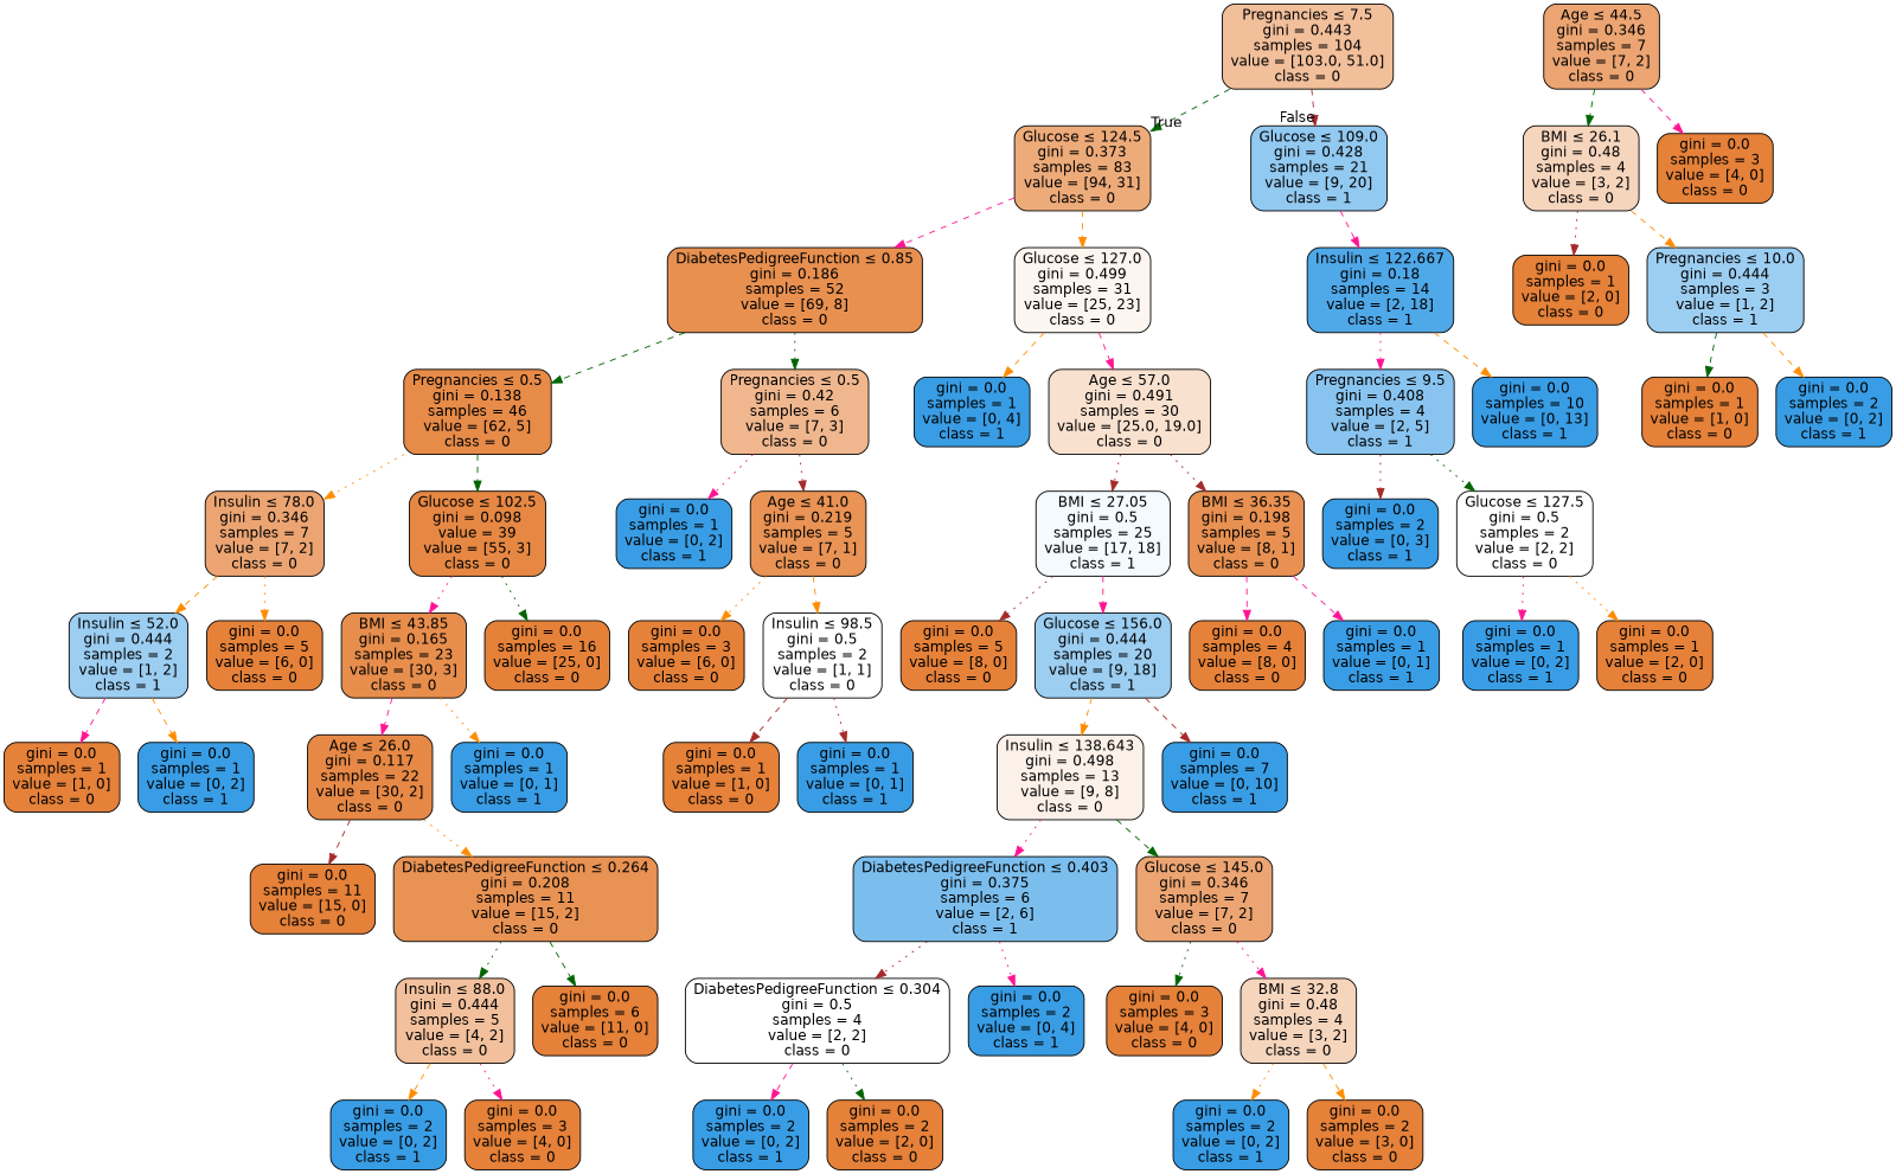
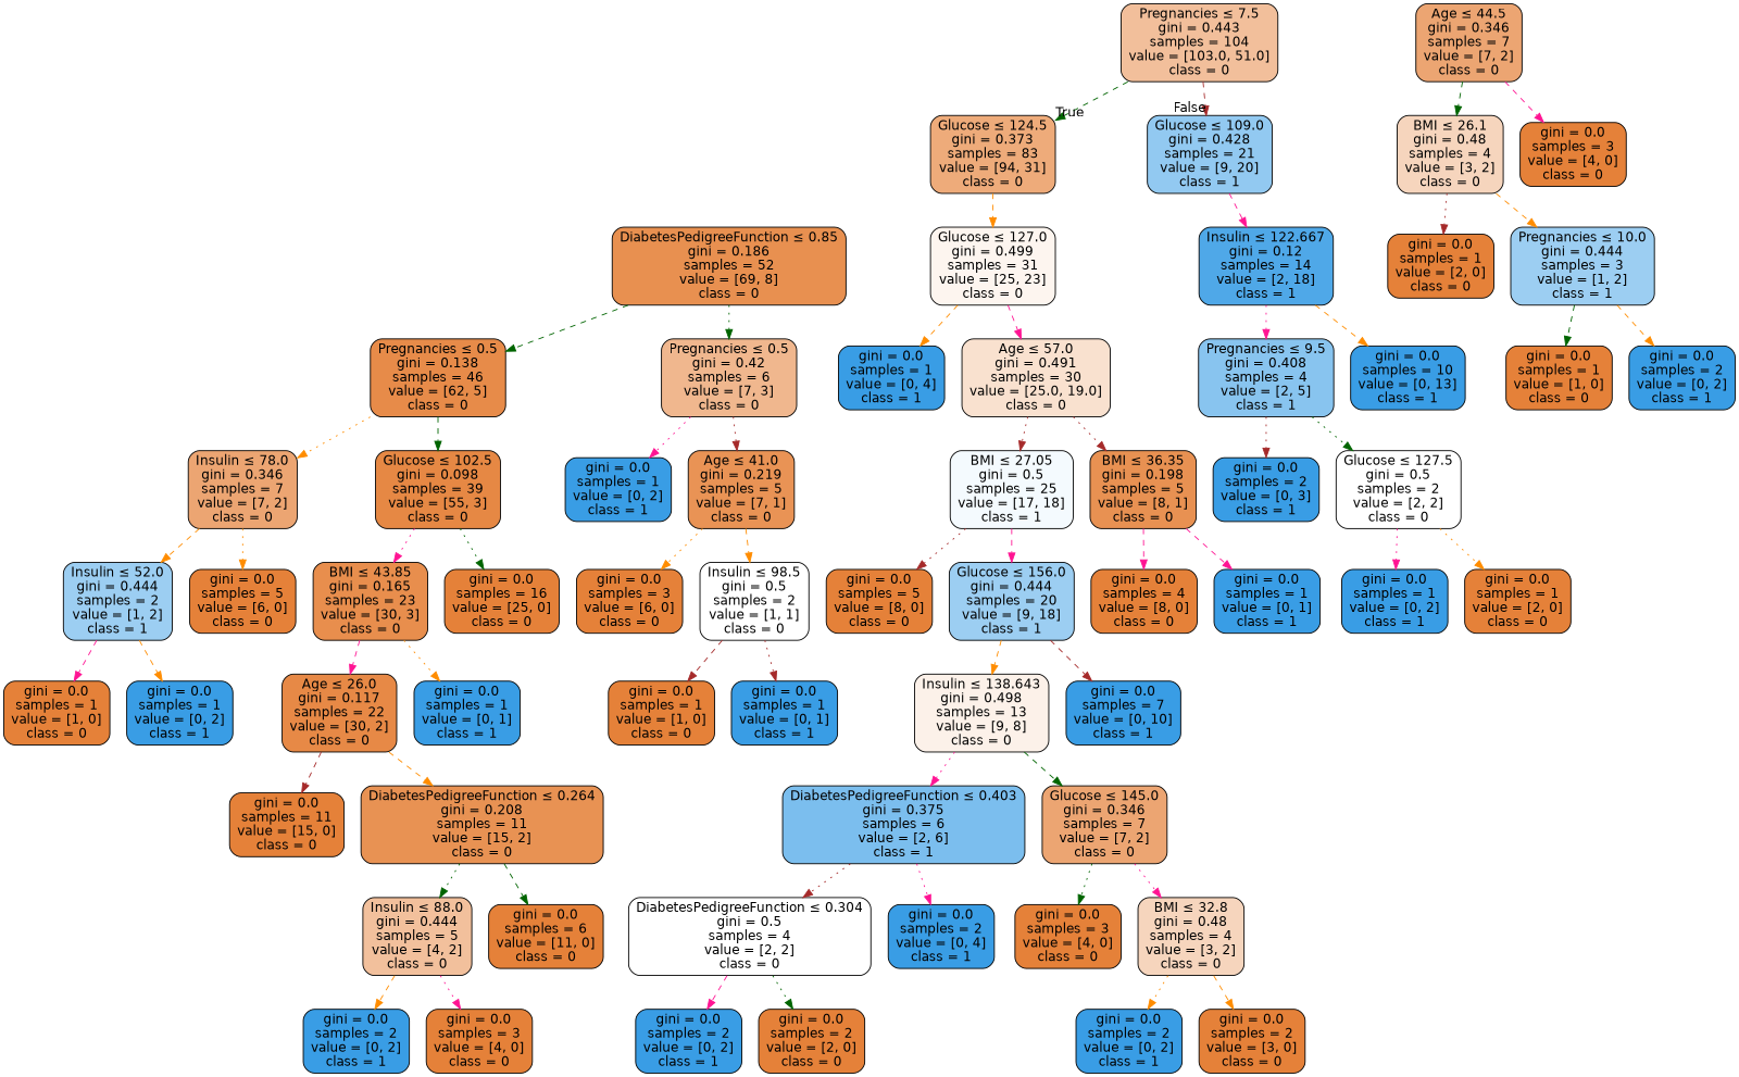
  digraph {
    node [color=black fillcolor="#e58139" fontname=helvetica shape=box style="filled, rounded"]
    edge [color=deeppink fontname=helvetica style=dashed]
    n1 [fillcolor="#f2bf9b" label=<Pregnancies &le; 7.5<br/>gini = 0.443<br/>samples = 104<br/>value = [103.0, 51.0]<br/>class = 0>]
    n2 [fillcolor="#eeab7a" label=<Glucose &le; 124.5<br/>gini = 0.373<br/>samples = 83<br/>value = [94, 31]<br/>class = 0>]
    n3 [fillcolor="#92c9f1" label=<Glucose &le; 109.0<br/>gini = 0.428<br/>samples = 21<br/>value = [9, 20]<br/>class = 1>]
    n4 [fillcolor="#e89050" label=<DiabetesPedigreeFunction &le; 0.85<br/>gini = 0.186<br/>samples = 52<br/>value = [69, 8]<br/>class = 0>]
    n5 [fillcolor="#fdf5ef" label=<Glucose &le; 127.0<br/>gini = 0.499<br/>samples = 31<br/>value = [25, 23]<br/>class = 0>]
-   n6 [fillcolor="#4fa8e8" label=<Insulin &le; 122.667<br/>gini = 0.18<br/>samples = 14<br/>value = [2, 18]<br/>class = 1>]
+   n6 [fillcolor="#4fa8e8" label=<Insulin &le; 122.667<br/>gini = 0.12<br/>samples = 14<br/>value = [2, 18]<br/>class = 1>]
    n7 [fillcolor="#e78b49" label=<Pregnancies &le; 0.5<br/>gini = 0.138<br/>samples = 46<br/>value = [62, 5]<br/>class = 0>]
    n8 [fillcolor="#f0b78e" label=<Pregnancies &le; 0.5<br/>gini = 0.42<br/>samples = 6<br/>value = [7, 3]<br/>class = 0>]
    n9 [fillcolor="#399de5" label=<gini = 0.0<br/>samples = 1<br/>value = [0, 4]<br/>class = 1>]
    n10 [fillcolor="#f9e1cf" label=<Age &le; 57.0<br/>gini = 0.491<br/>samples = 30<br/>value = [25.0, 19.0]<br/>class = 0>]
    n11 [fillcolor="#eca572" label=<Insulin &le; 78.0<br/>gini = 0.346<br/>samples = 7<br/>value = [7, 2]<br/>class = 0>]
-   n12 [fillcolor="#e68844" label=<Glucose &le; 102.5<br/>gini = 0.098<br/>value = 39<br/>value = [55, 3]<br/>class = 0>]
+   n12 [fillcolor="#e68844" label=<Glucose &le; 102.5<br/>gini = 0.098<br/>samples = 39<br/>value = [55, 3]<br/>class = 0>]
    n13 [fillcolor="#399de5" label=<gini = 0.0<br/>samples = 1<br/>value = [0, 2]<br/>class = 1>]
    n14 [fillcolor="#e99355" label=<Age &le; 41.0<br/>gini = 0.219<br/>samples = 5<br/>value = [7, 1]<br/>class = 0>]
    n15 [fillcolor="#9ccef2" label=<Insulin &le; 52.0<br/>gini = 0.444<br/>samples = 2<br/>value = [1, 2]<br/>class = 1>]
    n16 [label=<gini = 0.0<br/>samples = 5<br/>value = [6, 0]<br/>class = 0>]
    n17 [fillcolor="#e88e4d" label=<BMI &le; 43.85<br/>gini = 0.165<br/>samples = 23<br/>value = [30, 3]<br/>class = 0>]
    n18 [label=<gini = 0.0<br/>samples = 16<br/>value = [25, 0]<br/>class = 0>]
    n19 [label=<gini = 0.0<br/>samples = 1<br/>value = [1, 0]<br/>class = 0>]
    n20 [fillcolor="#399de5" label=<gini = 0.0<br/>samples = 1<br/>value = [0, 2]<br/>class = 1>]
    n21 [fillcolor="#e78946" label=<Age &le; 26.0<br/>gini = 0.117<br/>samples = 22<br/>value = [30, 2]<br/>class = 0>]
    n22 [fillcolor="#399de5" label=<gini = 0.0<br/>samples = 1<br/>value = [0, 1]<br/>class = 1>]
    n23 [label=<gini = 0.0<br/>samples = 11<br/>value = [15, 0]<br/>class = 0>]
    n24 [fillcolor="#e89253" label=<DiabetesPedigreeFunction &le; 0.264<br/>gini = 0.208<br/>samples = 11<br/>value = [15, 2]<br/>class = 0>]
    n25 [fillcolor="#f2c09c" label=<Insulin &le; 88.0<br/>gini = 0.444<br/>samples = 5<br/>value = [4, 2]<br/>class = 0>]
    n26 [label=<gini = 0.0<br/>samples = 6<br/>value = [11, 0]<br/>class = 0>]
    n27 [fillcolor="#399de5" label=<gini = 0.0<br/>samples = 2<br/>value = [0, 2]<br/>class = 1>]
    n28 [label=<gini = 0.0<br/>samples = 3<br/>value = [4, 0]<br/>class = 0>]
    n29 [label=<gini = 0.0<br/>samples = 3<br/>value = [6, 0]<br/>class = 0>]
    n30 [fillcolor="#ffffff" label=<Insulin &le; 98.5<br/>gini = 0.5<br/>samples = 2<br/>value = [1, 1]<br/>class = 0>]
    n31 [label=<gini = 0.0<br/>samples = 1<br/>value = [1, 0]<br/>class = 0>]
    n32 [fillcolor="#399de5" label=<gini = 0.0<br/>samples = 1<br/>value = [0, 1]<br/>class = 1>]
    n33 [fillcolor="#f4fafe" label=<BMI &le; 27.05<br/>gini = 0.5<br/>samples = 25<br/>value = [17, 18]<br/>class = 1>]
    n34 [fillcolor="#e89152" label=<BMI &le; 36.35<br/>gini = 0.198<br/>samples = 5<br/>value = [8, 1]<br/>class = 0>]
    n35 [label=<gini = 0.0<br/>samples = 5<br/>value = [8, 0]<br/>class = 0>]
    n36 [fillcolor="#9ccef2" label=<Glucose &le; 156.0<br/>gini = 0.444<br/>samples = 20<br/>value = [9, 18]<br/>class = 1>]
    n37 [label=<gini = 0.0<br/>samples = 4<br/>value = [8, 0]<br/>class = 0>]
    n38 [fillcolor="#399de5" label=<gini = 0.0<br/>samples = 1<br/>value = [0, 1]<br/>class = 1>]
    n39 [fillcolor="#fcf1e9" label=<Insulin &le; 138.643<br/>gini = 0.498<br/>samples = 13<br/>value = [9, 8]<br/>class = 0>]
    n40 [fillcolor="#399de5" label=<gini = 0.0<br/>samples = 7<br/>value = [0, 10]<br/>class = 1>]
    n41 [fillcolor="#7bbeee" label=<DiabetesPedigreeFunction &le; 0.403<br/>gini = 0.375<br/>samples = 6<br/>value = [2, 6]<br/>class = 1>]
    n42 [fillcolor="#eca572" label=<Glucose &le; 145.0<br/>gini = 0.346<br/>samples = 7<br/>value = [7, 2]<br/>class = 0>]
    n43 [fillcolor="#ffffff" label=<DiabetesPedigreeFunction &le; 0.304<br/>gini = 0.5<br/>samples = 4<br/>value = [2, 2]<br/>class = 0>]
    n44 [fillcolor="#399de5" label=<gini = 0.0<br/>samples = 2<br/>value = [0, 4]<br/>class = 1>]
    n45 [label=<gini = 0.0<br/>samples = 3<br/>value = [4, 0]<br/>class = 0>]
    n46 [fillcolor="#f6d5bd" label=<BMI &le; 32.8<br/>gini = 0.48<br/>samples = 4<br/>value = [3, 2]<br/>class = 0>]
    n47 [fillcolor="#399de5" label=<gini = 0.0<br/>samples = 2<br/>value = [0, 2]<br/>class = 1>]
    n48 [label=<gini = 0.0<br/>samples = 2<br/>value = [2, 0]<br/>class = 0>]
    n49 [fillcolor="#399de5" label=<gini = 0.0<br/>samples = 2<br/>value = [0, 2]<br/>class = 1>]
    n50 [label=<gini = 0.0<br/>samples = 2<br/>value = [3, 0]<br/>class = 0>]
    n51 [fillcolor="#eca572" label=<Age &le; 44.5<br/>gini = 0.346<br/>samples = 7<br/>value = [7, 2]<br/>class = 0>]
    n52 [fillcolor="#f6d5bd" label=<BMI &le; 26.1<br/>gini = 0.48<br/>samples = 4<br/>value = [3, 2]<br/>class = 0>]
    n53 [label=<gini = 0.0<br/>samples = 3<br/>value = [4, 0]<br/>class = 0>]
    n54 [fillcolor="#88c4ef" label=<Pregnancies &le; 9.5<br/>gini = 0.408<br/>samples = 4<br/>value = [2, 5]<br/>class = 1>]
    n55 [fillcolor="#399de5" label=<gini = 0.0<br/>samples = 10<br/>value = [0, 13]<br/>class = 1>]
    n56 [label=<gini = 0.0<br/>samples = 1<br/>value = [2, 0]<br/>class = 0>]
    n57 [fillcolor="#9ccef2" label=<Pregnancies &le; 10.0<br/>gini = 0.444<br/>samples = 3<br/>value = [1, 2]<br/>class = 1>]
    n58 [label=<gini = 0.0<br/>samples = 1<br/>value = [1, 0]<br/>class = 0>]
    n59 [fillcolor="#399de5" label=<gini = 0.0<br/>samples = 2<br/>value = [0, 2]<br/>class = 1>]
    n60 [fillcolor="#399de5" label=<gini = 0.0<br/>samples = 2<br/>value = [0, 3]<br/>class = 1>]
    n61 [fillcolor="#ffffff" label=<Glucose &le; 127.5<br/>gini = 0.5<br/>samples = 2<br/>value = [2, 2]<br/>class = 0>]
    n62 [fillcolor="#399de5" label=<gini = 0.0<br/>samples = 1<br/>value = [0, 2]<br/>class = 1>]
    n63 [label=<gini = 0.0<br/>samples = 1<br/>value = [2, 0]<br/>class = 0>]
    n1 -> n2 [color=darkgreen headlabel=True labelangle=45 labeldistance=2.5]
    n1 -> n3 [color=brown headlabel=False labelangle=-45 labeldistance=2.5]
-   n2 -> n4
    n2 -> n5 [color=darkorange]
    n3 -> n6
    n4 -> n7 [color=darkgreen]
    n4 -> n8 [color=darkgreen style=dotted]
    n5 -> n9 [color=darkorange]
    n5 -> n10
    n6 -> n54 [style=dotted]
    n6 -> n55 [color=darkorange]
    n7 -> n11 [color=darkorange style=dotted]
    n7 -> n12 [color=darkgreen]
    n8 -> n13 [style=dotted]
    n8 -> n14 [color=brown style=dotted]
    n10 -> n33 [color=brown style=dotted]
    n10 -> n34 [color=brown style=dotted]
    n11 -> n15 [color=darkorange]
    n11 -> n16 [color=darkorange style=dotted]
    n12 -> n17 [style=dotted]
    n12 -> n18 [color=darkgreen style=dotted]
    n14 -> n29 [color=darkorange style=dotted]
    n14 -> n30 [color=darkorange]
    n15 -> n19
    n15 -> n20 [color=darkorange]
    n17 -> n21
    n17 -> n22 [color=darkorange style=dotted]
    n21 -> n23 [color=brown]
-   n21 -> n24 [color=darkorange style=dotted]
+   n21 -> n24 [color=darkorange]
    n24 -> n25 [color=darkgreen style=dotted]
    n24 -> n26 [color=darkgreen]
    n25 -> n27 [color=darkorange]
    n25 -> n28 [style=dotted]
    n30 -> n31 [color=brown]
    n30 -> n32 [color=brown style=dotted]
    n33 -> n35 [color=brown style=dotted]
    n33 -> n36
    n34 -> n37
    n34 -> n38
    n36 -> n39 [color=darkorange]
    n36 -> n40 [color=brown]
    n39 -> n41 [style=dotted]
    n39 -> n42 [color=darkgreen]
    n41 -> n43 [color=brown style=dotted]
    n41 -> n44 [style=dotted]
    n42 -> n45 [color=darkgreen style=dotted]
    n42 -> n46 [style=dotted]
    n43 -> n47
    n43 -> n48 [color=darkgreen style=dotted]
    n46 -> n49 [color=darkorange style=dotted]
    n46 -> n50 [color=darkorange]
    n51 -> n52 [color=darkgreen]
    n51 -> n53
    n52 -> n56 [color=brown style=dotted]
    n52 -> n57 [color=darkorange]
    n54 -> n60 [color=brown style=dotted]
    n54 -> n61 [color=darkgreen style=dotted]
    n57 -> n58 [color=darkgreen]
    n57 -> n59 [color=darkorange]
    n61 -> n62 [style=dotted]
    n61 -> n63 [color=darkorange style=dotted]
  }
